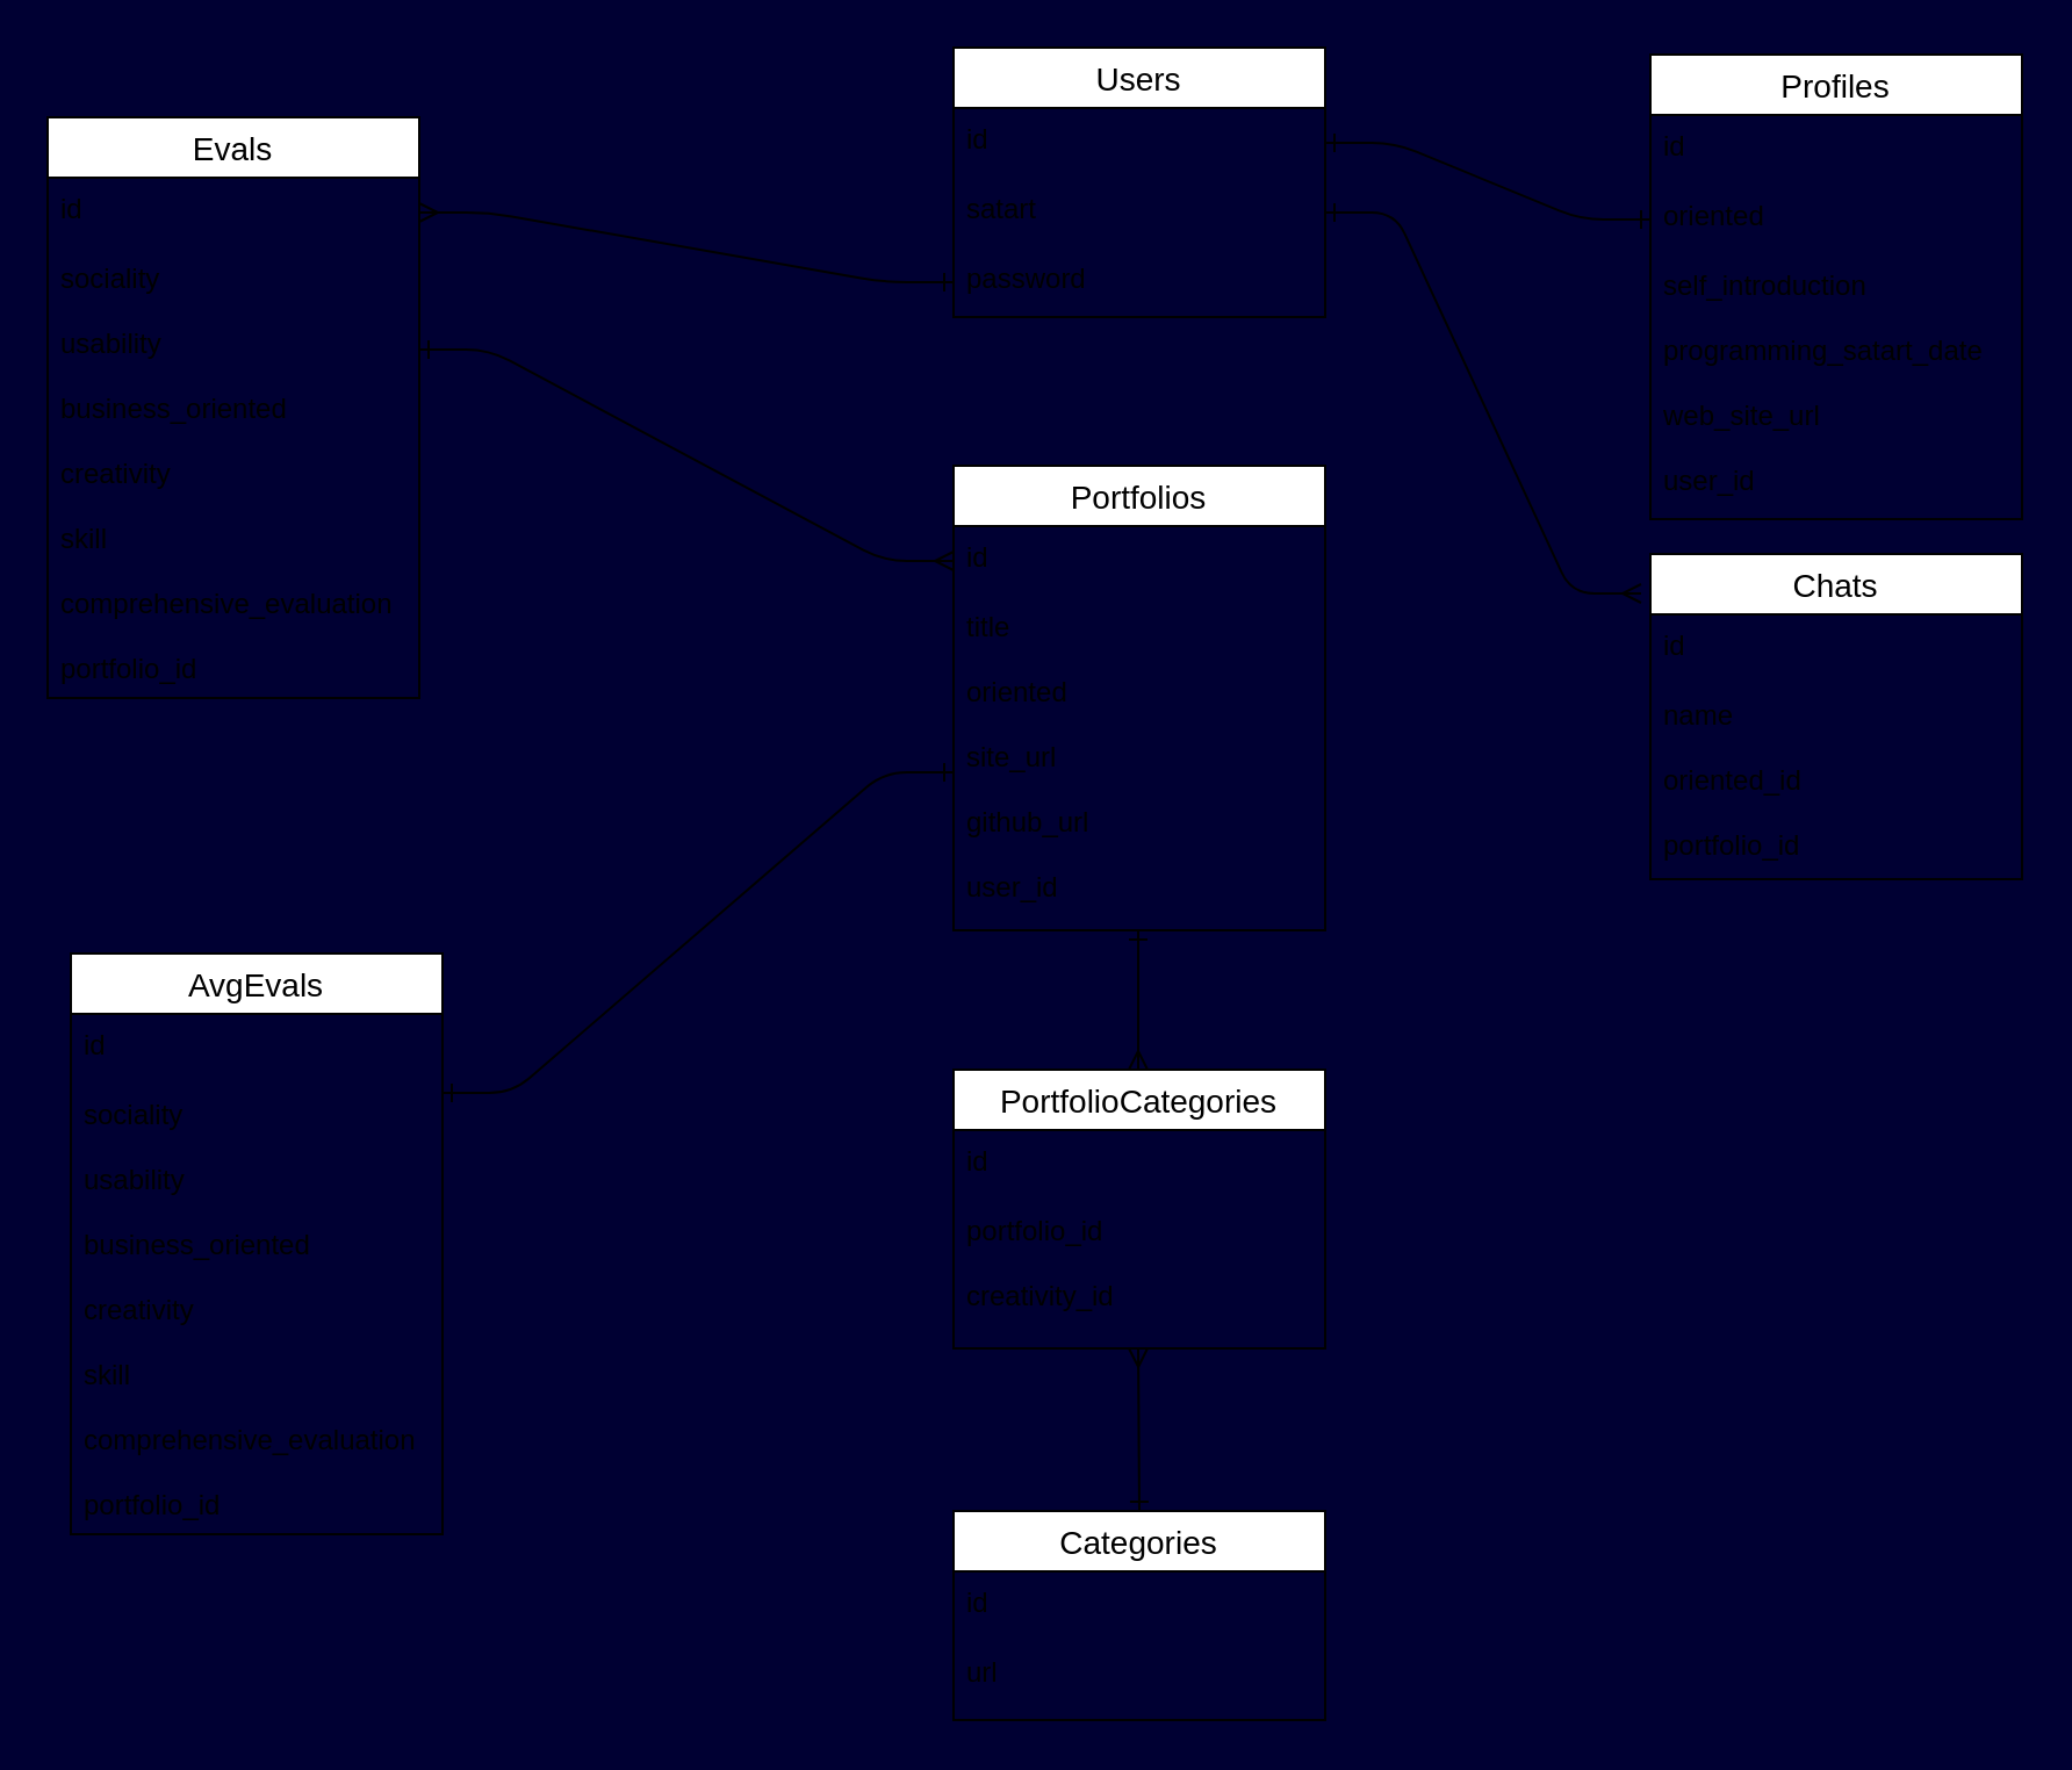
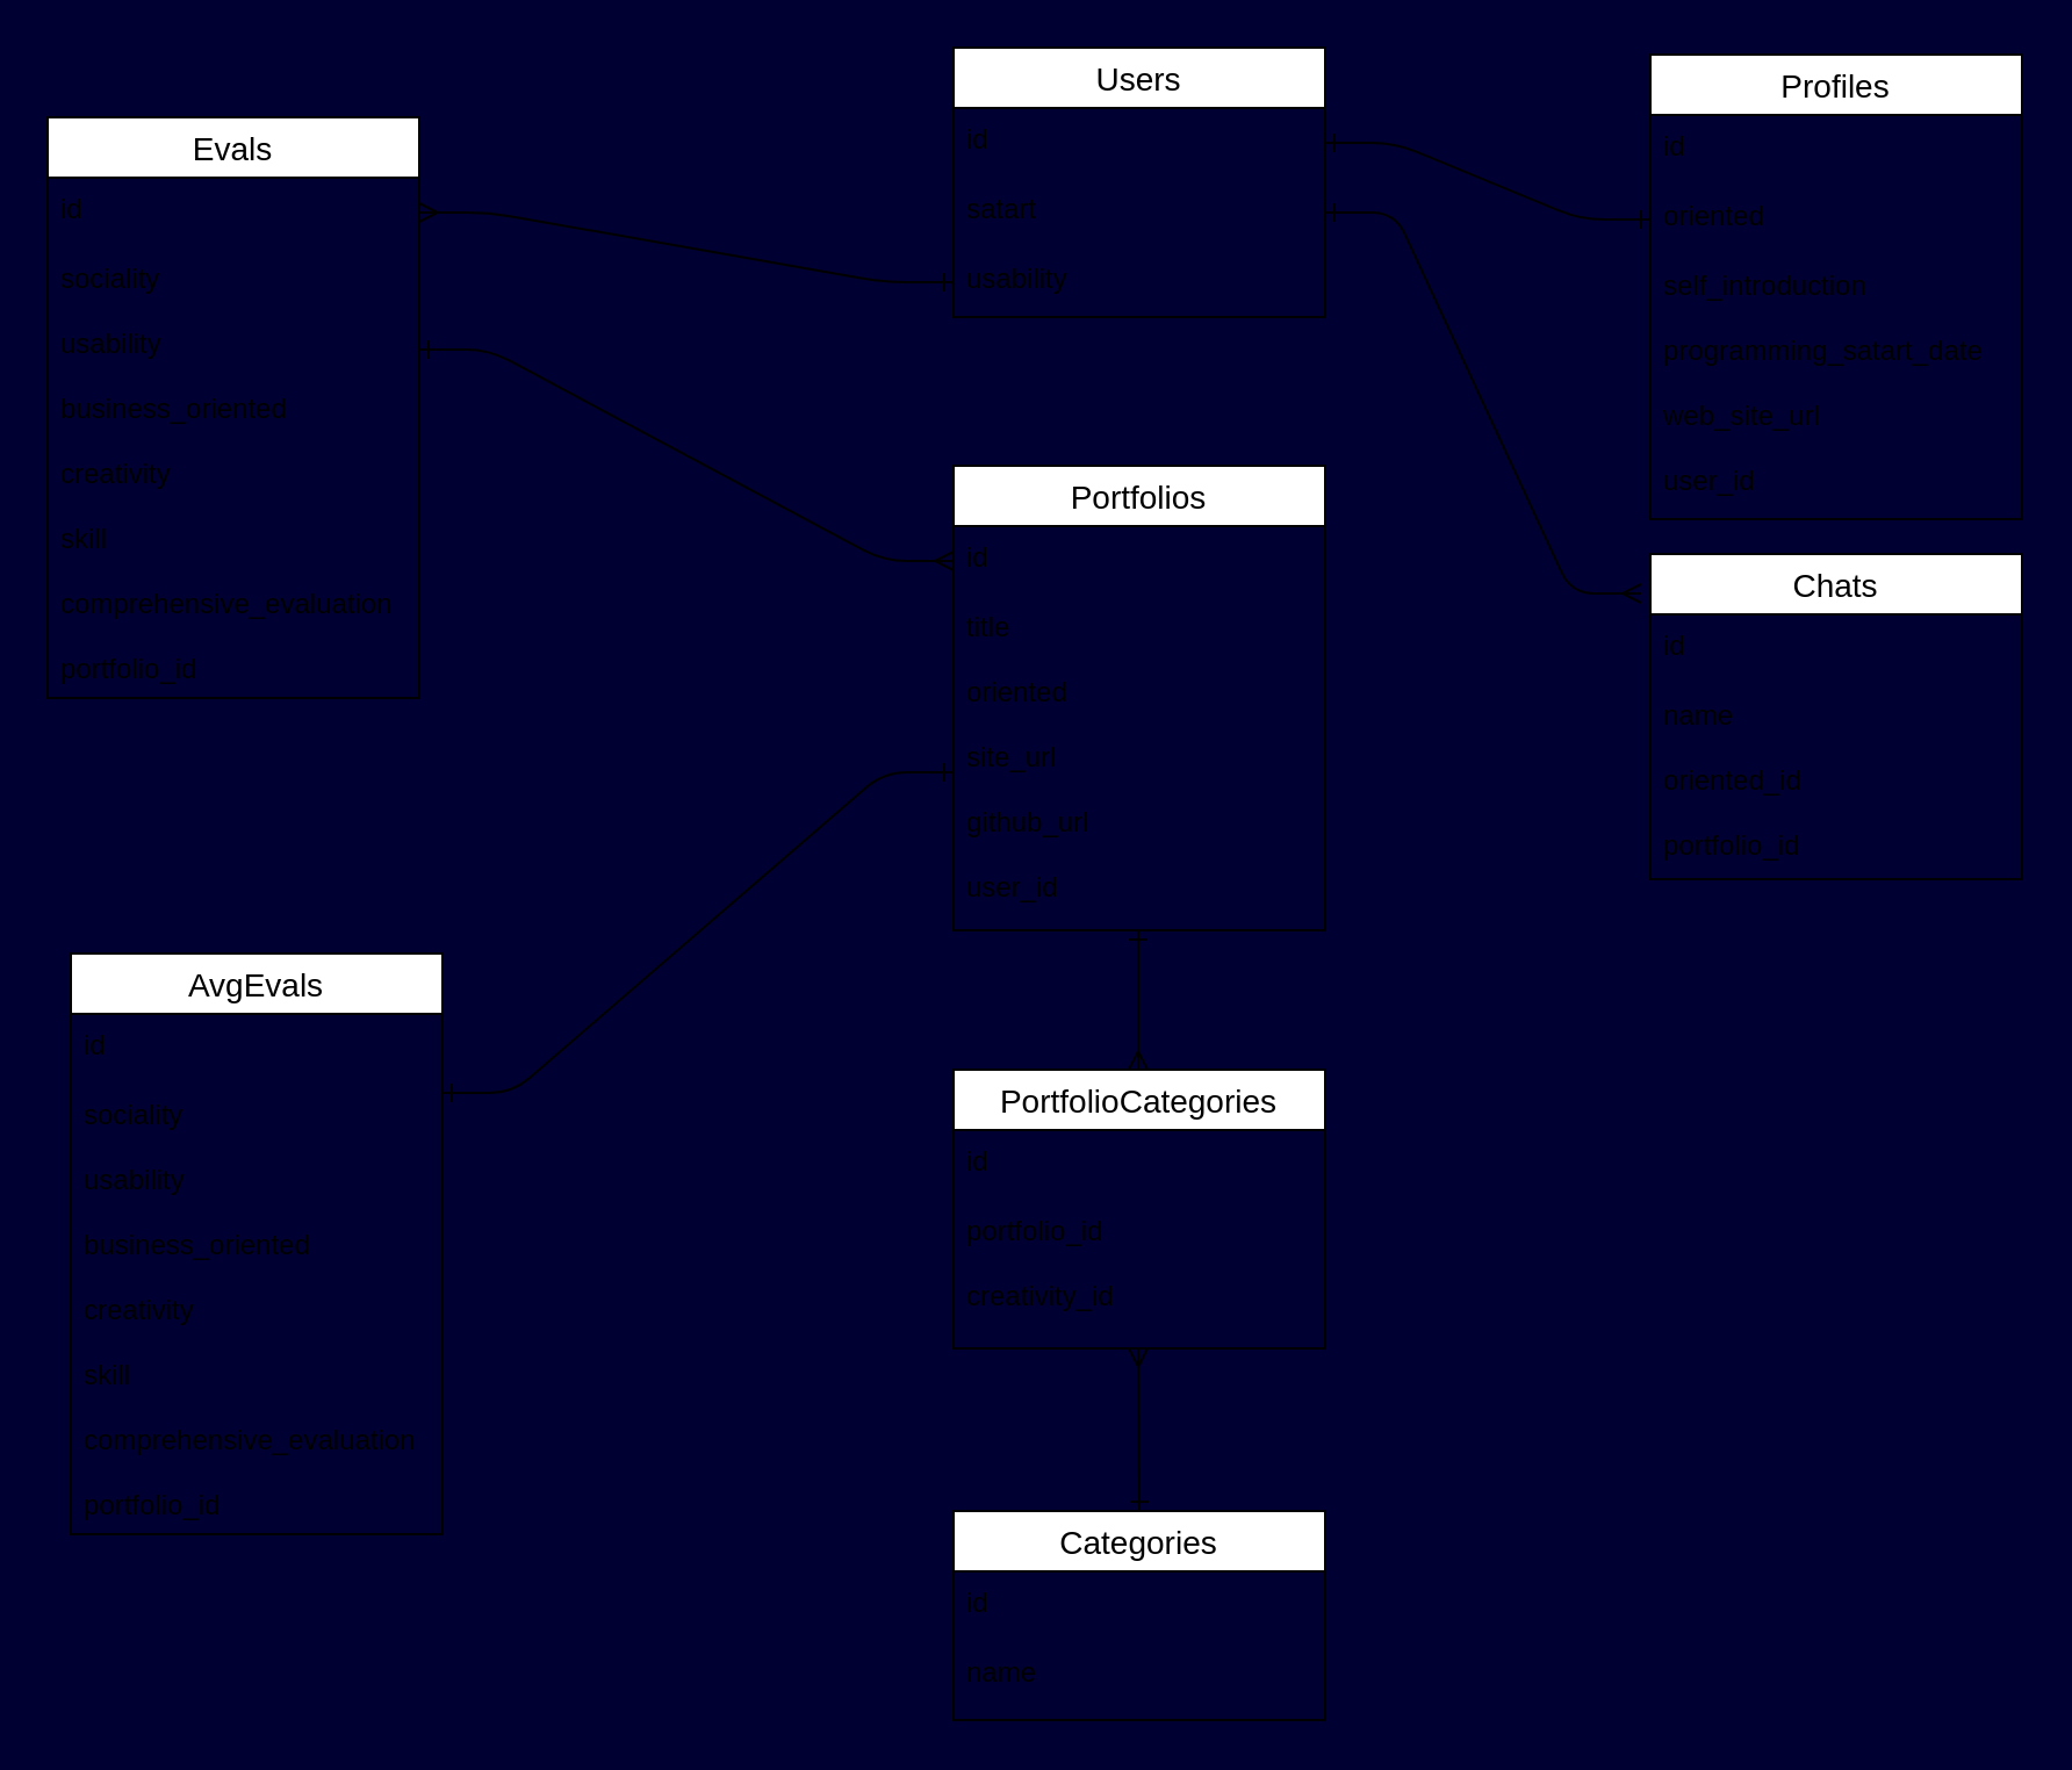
  <mxCell id="0" />
  <mxCell id="1" parent="0" />
  <mxCell id="2" value="Users" style="swimlane;fontStyle=0;childLayout=stackLayout;horizontal=1;startSize=26;horizontalStack=0;resizeParent=1;resizeParentMax=0;resizeLast=0;collapsible=1;marginBottom=0;align=center;fontSize=14;" parent="1" vertex="1"><mxGeometry x="410" y="20" width="160" height="116" as="geometry" /></mxCell>
  <mxCell id="3" value="id&#10;" style="text;strokeColor=none;fillColor=none;spacingLeft=4;spacingRight=4;overflow=hidden;rotatable=0;points=[[0,0.5],[1,0.5]];portConstraint=eastwest;fontSize=12;" parent="2" vertex="1"><mxGeometry y="26" width="160" height="30" as="geometry" /></mxCell>
  <mxCell id="4" value="satart" style="text;strokeColor=none;fillColor=none;spacingLeft=4;spacingRight=4;overflow=hidden;rotatable=0;points=[[0,0.5],[1,0.5]];portConstraint=eastwest;fontSize=12;" parent="2" vertex="1"><mxGeometry y="56" width="160" height="30" as="geometry" /></mxCell>
- <mxCell id="5" value="password&#10;" style="text;strokeColor=none;fillColor=none;spacingLeft=4;spacingRight=4;overflow=hidden;rotatable=0;points=[[0,0.5],[1,0.5]];portConstraint=eastwest;fontSize=12;" parent="2" vertex="1"><mxGeometry y="86" width="160" height="30" as="geometry" /></mxCell>
+ <mxCell id="5" value="usability&#10;" style="text;strokeColor=none;fillColor=none;spacingLeft=4;spacingRight=4;overflow=hidden;rotatable=0;points=[[0,0.5],[1,0.5]];portConstraint=eastwest;fontSize=12;" parent="2" vertex="1"><mxGeometry y="86" width="160" height="30" as="geometry" /></mxCell>
  <mxCell id="6" value="Profiles" style="swimlane;fontStyle=0;childLayout=stackLayout;horizontal=1;startSize=26;horizontalStack=0;resizeParent=1;resizeParentMax=0;resizeLast=0;collapsible=1;marginBottom=0;align=center;fontSize=14;" vertex="1" parent="1"><mxGeometry x="710" y="23" width="160" height="200" as="geometry" /></mxCell>
  <mxCell id="7" value="id&#10;" style="text;strokeColor=none;fillColor=none;spacingLeft=4;spacingRight=4;overflow=hidden;rotatable=0;points=[[0,0.5],[1,0.5]];portConstraint=eastwest;fontSize=12;" vertex="1" parent="6"><mxGeometry y="26" width="160" height="30" as="geometry" /></mxCell>
  <mxCell id="8" value="oriented" style="text;strokeColor=none;fillColor=none;spacingLeft=4;spacingRight=4;overflow=hidden;rotatable=0;points=[[0,0.5],[1,0.5]];portConstraint=eastwest;fontSize=12;" vertex="1" parent="6"><mxGeometry y="56" width="160" height="30" as="geometry" /></mxCell>
  <mxCell id="9" value="self_introduction&#10;&#10;programming_satart_date&#10;&#10;web_site_url&#10;&#10;user_id&#10;" style="text;strokeColor=none;fillColor=none;spacingLeft=4;spacingRight=4;overflow=hidden;rotatable=0;points=[[0,0.5],[1,0.5]];portConstraint=eastwest;fontSize=12;" vertex="1" parent="6"><mxGeometry y="86" width="160" height="114" as="geometry" /></mxCell>
  <mxCell id="10" value="Portfolios" style="swimlane;fontStyle=0;childLayout=stackLayout;horizontal=1;startSize=26;horizontalStack=0;resizeParent=1;resizeParentMax=0;resizeLast=0;collapsible=1;marginBottom=0;align=center;fontSize=14;" vertex="1" parent="1"><mxGeometry x="410" y="200" width="160" height="200" as="geometry" /></mxCell>
  <mxCell id="11" value="id&#10;" style="text;strokeColor=none;fillColor=none;spacingLeft=4;spacingRight=4;overflow=hidden;rotatable=0;points=[[0,0.5],[1,0.5]];portConstraint=eastwest;fontSize=12;" vertex="1" parent="10"><mxGeometry y="26" width="160" height="30" as="geometry" /></mxCell>
  <mxCell id="12" value="title&#10;&#10;oriented&#10;&#10;site_url&#10;&#10;github_url&#10;&#10;user_id&#10;" style="text;strokeColor=none;fillColor=none;spacingLeft=4;spacingRight=4;overflow=hidden;rotatable=0;points=[[0,0.5],[1,0.5]];portConstraint=eastwest;fontSize=12;" vertex="1" parent="10"><mxGeometry y="56" width="160" height="144" as="geometry" /></mxCell>
  <mxCell id="13" value="Chats" style="swimlane;fontStyle=0;childLayout=stackLayout;horizontal=1;startSize=26;horizontalStack=0;resizeParent=1;resizeParentMax=0;resizeLast=0;collapsible=1;marginBottom=0;align=center;fontSize=14;" vertex="1" parent="1"><mxGeometry x="710" y="238" width="160" height="140" as="geometry" /></mxCell>
  <mxCell id="14" value="id&#10;" style="text;strokeColor=none;fillColor=none;spacingLeft=4;spacingRight=4;overflow=hidden;rotatable=0;points=[[0,0.5],[1,0.5]];portConstraint=eastwest;fontSize=12;" vertex="1" parent="13"><mxGeometry y="26" width="160" height="30" as="geometry" /></mxCell>
  <mxCell id="15" value="name&#10;&#10;oriented_id&#10;&#10;portfolio_id&#10;" style="text;strokeColor=none;fillColor=none;spacingLeft=4;spacingRight=4;overflow=hidden;rotatable=0;points=[[0,0.5],[1,0.5]];portConstraint=eastwest;fontSize=12;" vertex="1" parent="13"><mxGeometry y="56" width="160" height="84" as="geometry" /></mxCell>
  <mxCell id="16" value="Evals" style="swimlane;fontStyle=0;childLayout=stackLayout;horizontal=1;startSize=26;horizontalStack=0;resizeParent=1;resizeParentMax=0;resizeLast=0;collapsible=1;marginBottom=0;align=center;fontSize=14;" vertex="1" parent="1"><mxGeometry x="20" y="50" width="160" height="250" as="geometry" /></mxCell>
  <mxCell id="17" value="id&#10;" style="text;strokeColor=none;fillColor=none;spacingLeft=4;spacingRight=4;overflow=hidden;rotatable=0;points=[[0,0.5],[1,0.5]];portConstraint=eastwest;fontSize=12;" vertex="1" parent="16"><mxGeometry y="26" width="160" height="30" as="geometry" /></mxCell>
  <mxCell id="18" value="sociality&#10;&#10;usability&#10;&#10;business_oriented&#10;&#10;creativity&#10;&#10;skill&#10;&#10;comprehensive_evaluation&#10;&#10;portfolio_id&#10;" style="text;strokeColor=none;fillColor=none;spacingLeft=4;spacingRight=4;overflow=hidden;rotatable=0;points=[[0,0.5],[1,0.5]];portConstraint=eastwest;fontSize=12;" vertex="1" parent="16"><mxGeometry y="56" width="160" height="194" as="geometry" /></mxCell>
  <mxCell id="19" value="AvgEvals" style="swimlane;fontStyle=0;childLayout=stackLayout;horizontal=1;startSize=26;horizontalStack=0;resizeParent=1;resizeParentMax=0;resizeLast=0;collapsible=1;marginBottom=0;align=center;fontSize=14;" vertex="1" parent="1"><mxGeometry x="30" y="410" width="160" height="250" as="geometry" /></mxCell>
  <mxCell id="20" value="id&#10;" style="text;strokeColor=none;fillColor=none;spacingLeft=4;spacingRight=4;overflow=hidden;rotatable=0;points=[[0,0.5],[1,0.5]];portConstraint=eastwest;fontSize=12;" vertex="1" parent="19"><mxGeometry y="26" width="160" height="30" as="geometry" /></mxCell>
  <mxCell id="21" value="sociality&#10;&#10;usability&#10;&#10;business_oriented&#10;&#10;creativity&#10;&#10;skill&#10;&#10;comprehensive_evaluation&#10;&#10;portfolio_id&#10;" style="text;strokeColor=none;fillColor=none;spacingLeft=4;spacingRight=4;overflow=hidden;rotatable=0;points=[[0,0.5],[1,0.5]];portConstraint=eastwest;fontSize=12;" vertex="1" parent="19"><mxGeometry y="56" width="160" height="194" as="geometry" /></mxCell>
  <mxCell id="22" value="PortfolioCategories" style="swimlane;fontStyle=0;childLayout=stackLayout;horizontal=1;startSize=26;horizontalStack=0;resizeParent=1;resizeParentMax=0;resizeLast=0;collapsible=1;marginBottom=0;align=center;fontSize=14;" vertex="1" parent="1"><mxGeometry x="410" y="460" width="160" height="120" as="geometry" /></mxCell>
  <mxCell id="23" value="id&#10;" style="text;strokeColor=none;fillColor=none;spacingLeft=4;spacingRight=4;overflow=hidden;rotatable=0;points=[[0,0.5],[1,0.5]];portConstraint=eastwest;fontSize=12;" vertex="1" parent="22"><mxGeometry y="26" width="160" height="30" as="geometry" /></mxCell>
  <mxCell id="24" value="portfolio_id&#10;&#10;creativity_id&#10;" style="text;strokeColor=none;fillColor=none;spacingLeft=4;spacingRight=4;overflow=hidden;rotatable=0;points=[[0,0.5],[1,0.5]];portConstraint=eastwest;fontSize=12;" vertex="1" parent="22"><mxGeometry y="56" width="160" height="64" as="geometry" /></mxCell>
  <mxCell id="25" value="Categories" style="swimlane;fontStyle=0;childLayout=stackLayout;horizontal=1;startSize=26;horizontalStack=0;resizeParent=1;resizeParentMax=0;resizeLast=0;collapsible=1;marginBottom=0;align=center;fontSize=14;" vertex="1" parent="1"><mxGeometry x="410" y="650" width="160" height="90" as="geometry" /></mxCell>
  <mxCell id="26" value="id&#10;" style="text;strokeColor=none;fillColor=none;spacingLeft=4;spacingRight=4;overflow=hidden;rotatable=0;points=[[0,0.5],[1,0.5]];portConstraint=eastwest;fontSize=12;" vertex="1" parent="25"><mxGeometry y="26" width="160" height="30" as="geometry" /></mxCell>
- <mxCell id="27" value="url" style="text;strokeColor=none;fillColor=none;spacingLeft=4;spacingRight=4;overflow=hidden;rotatable=0;points=[[0,0.5],[1,0.5]];portConstraint=eastwest;fontSize=12;" vertex="1" parent="25"><mxGeometry y="56" width="160" height="34" as="geometry" /></mxCell>
+ <mxCell id="27" value="name" style="text;strokeColor=none;fillColor=none;spacingLeft=4;spacingRight=4;overflow=hidden;rotatable=0;points=[[0,0.5],[1,0.5]];portConstraint=eastwest;fontSize=12;" vertex="1" parent="25"><mxGeometry y="56" width="160" height="34" as="geometry" /></mxCell>
  <mxCell id="28" value="" style="edgeStyle=entityRelationEdgeStyle;fontSize=12;html=1;endArrow=ERone;endFill=1;entryX=0;entryY=0.5;entryDx=0;entryDy=0;startArrow=ERone;startFill=0;exitX=1;exitY=0.5;exitDx=0;exitDy=0;" edge="1" parent="1" source="3" target="8"><mxGeometry width="100" height="100" relative="1" as="geometry"><mxPoint x="570" y="80" as="sourcePoint" /><mxPoint x="670" y="-20" as="targetPoint" /></mxGeometry></mxCell>
  <mxCell id="29" value="" style="edgeStyle=entityRelationEdgeStyle;fontSize=12;html=1;endArrow=ERmany;endFill=0;startArrow=ERone;startFill=0;exitX=1;exitY=0.5;exitDx=0;exitDy=0;" edge="1" parent="1" source="4"><mxGeometry width="100" height="100" relative="1" as="geometry"><mxPoint x="570" y="135" as="sourcePoint" /><mxPoint x="706" y="255" as="targetPoint" /></mxGeometry></mxCell>
  <mxCell id="30" value="" style="edgeStyle=entityRelationEdgeStyle;fontSize=12;html=1;endArrow=ERmany;endFill=0;startArrow=ERone;startFill=0;entryX=1;entryY=0.5;entryDx=0;entryDy=0;exitX=0;exitY=0.5;exitDx=0;exitDy=0;" edge="1" parent="1" source="5" target="17"><mxGeometry width="100" height="100" relative="1" as="geometry"><mxPoint x="530" y="150" as="sourcePoint" /><mxPoint x="666" y="275" as="targetPoint" /></mxGeometry></mxCell>
  <mxCell id="31" value="" style="endArrow=ERmany;html=1;rounded=0;exitX=0.498;exitY=1.143;exitDx=0;exitDy=0;exitPerimeter=0;endFill=0;startArrow=ERone;startFill=0;" edge="1" parent="1"><mxGeometry relative="1" as="geometry"><mxPoint x="489.5" y="400" as="sourcePoint" /><mxPoint x="489.5" y="460" as="targetPoint" /></mxGeometry></mxCell>
  <mxCell id="32" value="" style="endArrow=ERone;html=1;rounded=0;exitX=0.498;exitY=1.143;exitDx=0;exitDy=0;exitPerimeter=0;endFill=0;startArrow=ERmany;startFill=0;entryX=0.5;entryY=0;entryDx=0;entryDy=0;" edge="1" parent="1" target="25"><mxGeometry relative="1" as="geometry"><mxPoint x="489.5" y="580" as="sourcePoint" /><mxPoint x="489.5" y="640" as="targetPoint" /></mxGeometry></mxCell>
  <mxCell id="33" value="" style="edgeStyle=entityRelationEdgeStyle;fontSize=12;html=1;endArrow=ERone;endFill=1;startArrow=ERone;startFill=0;exitX=1;exitY=0.5;exitDx=0;exitDy=0;" edge="1" parent="1"><mxGeometry width="100" height="100" relative="1" as="geometry"><mxPoint x="190" y="470" as="sourcePoint" /><mxPoint x="410" y="332" as="targetPoint" /></mxGeometry></mxCell>
  <mxCell id="34" value="" style="edgeStyle=entityRelationEdgeStyle;fontSize=12;html=1;endArrow=ERmany;endFill=0;startArrow=ERone;startFill=0;exitX=1;exitY=0.5;exitDx=0;exitDy=0;entryX=0;entryY=0.5;entryDx=0;entryDy=0;" edge="1" parent="1" target="11"><mxGeometry width="100" height="100" relative="1" as="geometry"><mxPoint x="180" y="150" as="sourcePoint" /><mxPoint x="316" y="319" as="targetPoint" /></mxGeometry></mxCell>
